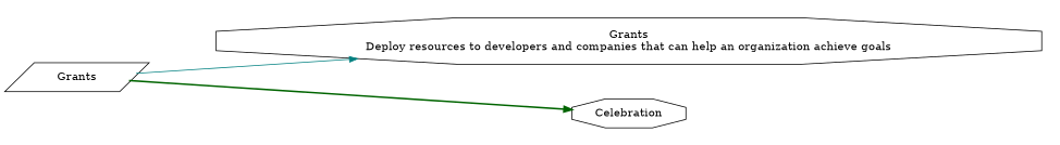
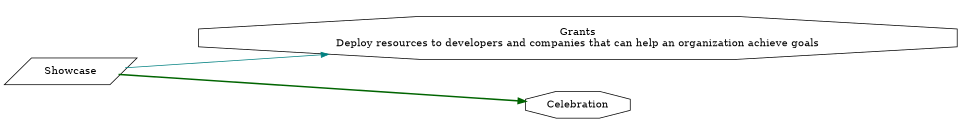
  digraph {
    nodesep=0.6
    rankdir=LR
    ranksep=1.2
    node [shape=octagon]
    n1 [label="Grants\nDeploy resources to developers and companies that can help an organization achieve goals"]
    Celebration
-   Showcase [label=Grants shape=parallelogram]
+   Showcase [shape=parallelogram]
    subgraph cluster_1 {
      rank=min
      style=invis
      n1
      Celebration
    }
    Showcase -> n1 [color=teal style=solid]
    Showcase -> Celebration [color=darkgreen style=bold]
  }
